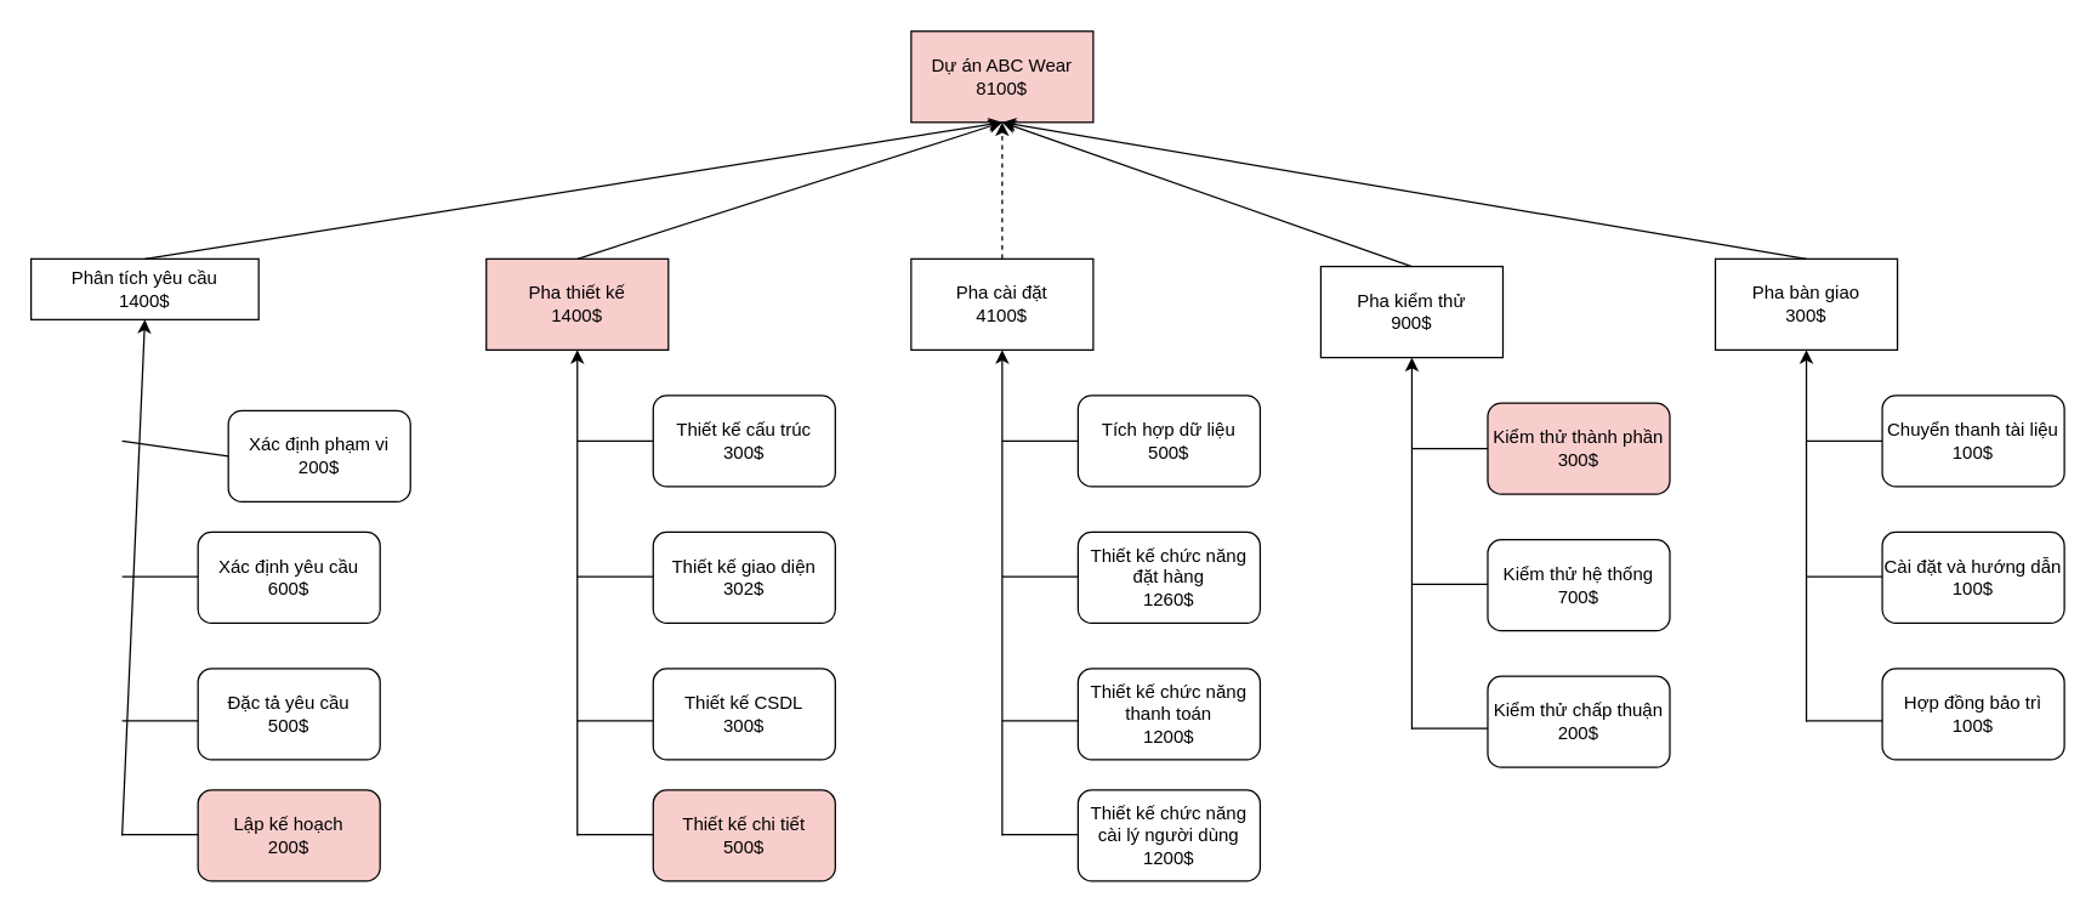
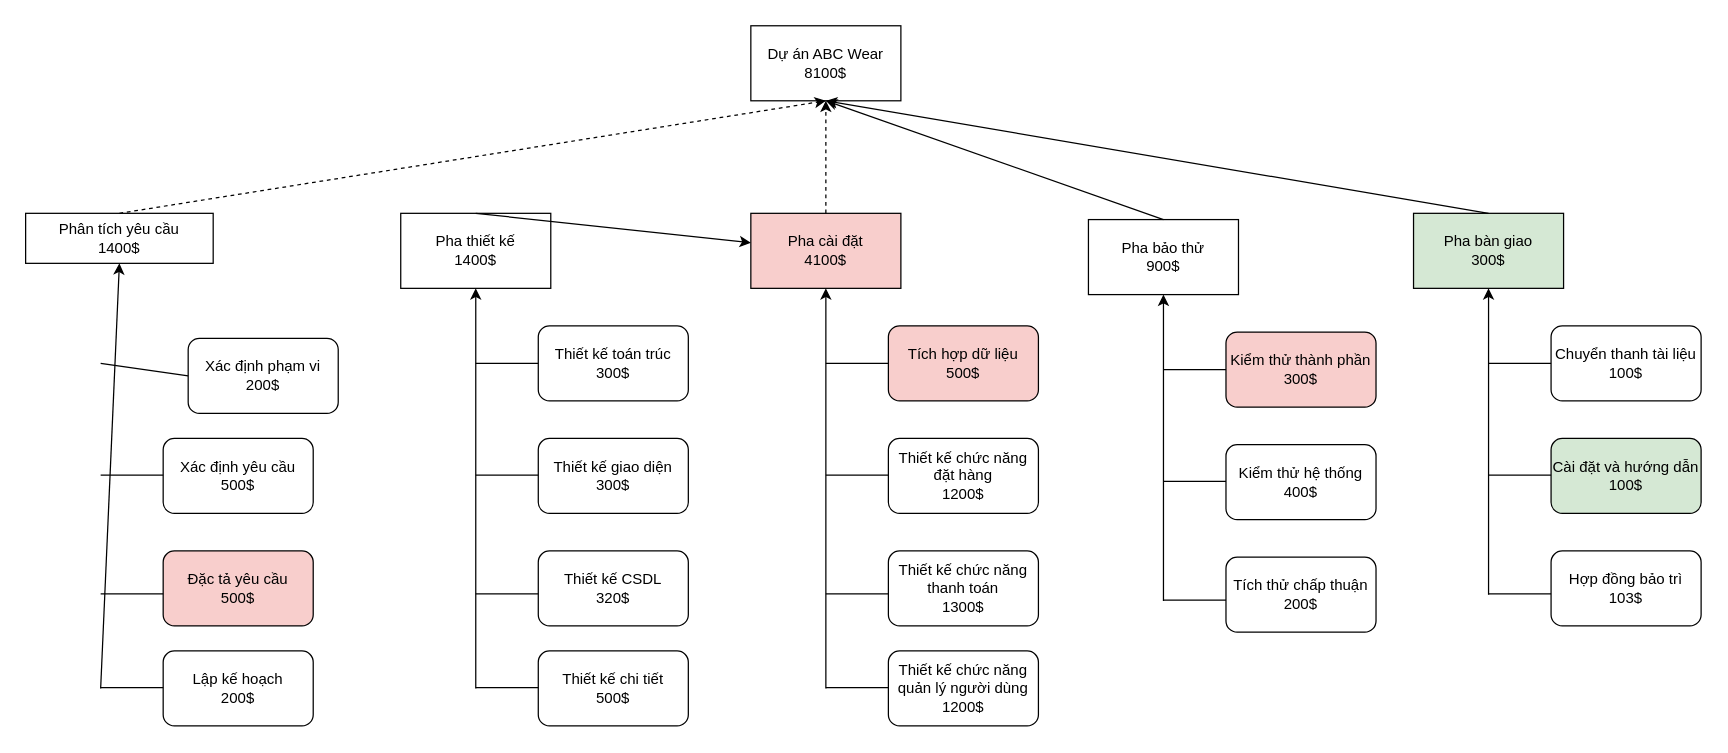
  <mxCell id="0" />
  <mxCell id="1" parent="0" />
  <mxCell id="2" value="Xác định phạm vi&lt;br&gt;200$" style="rounded=1;whiteSpace=wrap;html=1;" vertex="1" parent="1"><mxGeometry x="150" y="270" width="120" height="60" as="geometry" /></mxCell>
- <mxCell id="3" value="Xác định yêu cầu&lt;br&gt;600$" style="rounded=1;whiteSpace=wrap;html=1;" vertex="1" parent="1"><mxGeometry x="130" y="350" width="120" height="60" as="geometry" /></mxCell>
- <mxCell id="4" value="Đặc tả yêu cầu&lt;br&gt;500$" style="rounded=1;whiteSpace=wrap;html=1;" vertex="1" parent="1"><mxGeometry x="130" y="440" width="120" height="60" as="geometry" /></mxCell>
- <mxCell id="5" value="Lập kế hoạch&lt;br&gt;200$" style="rounded=1;whiteSpace=wrap;html=1;fillColor=#f8cecc;" vertex="1" parent="1"><mxGeometry x="130" y="520" width="120" height="60" as="geometry" /></mxCell>
+ <mxCell id="3" value="Xác định yêu cầu&lt;br&gt;500$" style="rounded=1;whiteSpace=wrap;html=1;" vertex="1" parent="1"><mxGeometry x="130" y="350" width="120" height="60" as="geometry" /></mxCell>
+ <mxCell id="4" value="Đặc tả yêu cầu&lt;br&gt;500$" style="rounded=1;whiteSpace=wrap;html=1;fillColor=#f8cecc;" vertex="1" parent="1"><mxGeometry x="130" y="440" width="120" height="60" as="geometry" /></mxCell>
+ <mxCell id="5" value="Lập kế hoạch&lt;br&gt;200$" style="rounded=1;whiteSpace=wrap;html=1;" vertex="1" parent="1"><mxGeometry x="130" y="520" width="120" height="60" as="geometry" /></mxCell>
  <mxCell id="6" value="Phân tích yêu cầu&lt;br&gt;1400$" style="rounded=0;whiteSpace=wrap;html=1;" vertex="1" parent="1"><mxGeometry x="20" y="170" width="150" height="40" as="geometry" /></mxCell>
- <mxCell id="7" value="Thiết kế cấu trúc&lt;br&gt;300$" style="rounded=1;whiteSpace=wrap;html=1;" vertex="1" parent="1"><mxGeometry x="430" y="260" width="120" height="60" as="geometry" /></mxCell>
- <mxCell id="8" value="Thiết kế giao diện&lt;br&gt;302$" style="rounded=1;whiteSpace=wrap;html=1;" vertex="1" parent="1"><mxGeometry x="430" y="350" width="120" height="60" as="geometry" /></mxCell>
- <mxCell id="9" value="Thiết kế CSDL&lt;br&gt;300$" style="rounded=1;whiteSpace=wrap;html=1;" vertex="1" parent="1"><mxGeometry x="430" y="440" width="120" height="60" as="geometry" /></mxCell>
- <mxCell id="10" value="Thiết kế chi tiết&lt;br&gt;500$" style="rounded=1;whiteSpace=wrap;html=1;fillColor=#f8cecc;" vertex="1" parent="1"><mxGeometry x="430" y="520" width="120" height="60" as="geometry" /></mxCell>
- <mxCell id="11" value="Pha thiết kế&lt;br&gt;1400$" style="rounded=0;whiteSpace=wrap;html=1;fillColor=#f8cecc;" vertex="1" parent="1"><mxGeometry x="320" y="170" width="120" height="60" as="geometry" /></mxCell>
- <mxCell id="12" value="Tích hợp dữ liệu&lt;br&gt;500$" style="rounded=1;whiteSpace=wrap;html=1;" vertex="1" parent="1"><mxGeometry x="710" y="260" width="120" height="60" as="geometry" /></mxCell>
- <mxCell id="13" value="Thiết kế chức năng đặt hàng&lt;br&gt;1260$" style="rounded=1;whiteSpace=wrap;html=1;" vertex="1" parent="1"><mxGeometry x="710" y="350" width="120" height="60" as="geometry" /></mxCell>
- <mxCell id="14" value="Thiết kế chức năng&lt;br&gt;thanh toán&lt;br&gt;1200$" style="rounded=1;whiteSpace=wrap;html=1;" vertex="1" parent="1"><mxGeometry x="710" y="440" width="120" height="60" as="geometry" /></mxCell>
- <mxCell id="15" value="Thiết kế chức năng&lt;br&gt;cài lý người dùng&lt;br&gt;1200$" style="rounded=1;whiteSpace=wrap;html=1;" vertex="1" parent="1"><mxGeometry x="710" y="520" width="120" height="60" as="geometry" /></mxCell>
- <mxCell id="16" value="Pha cài đặt&lt;br&gt;4100$" style="rounded=0;whiteSpace=wrap;html=1;" vertex="1" parent="1"><mxGeometry x="600" y="170" width="120" height="60" as="geometry" /></mxCell>
+ <mxCell id="7" value="Thiết kế toán trúc&lt;br&gt;300$" style="rounded=1;whiteSpace=wrap;html=1;" vertex="1" parent="1"><mxGeometry x="430" y="260" width="120" height="60" as="geometry" /></mxCell>
+ <mxCell id="8" value="Thiết kế giao diện&lt;br&gt;300$" style="rounded=1;whiteSpace=wrap;html=1;" vertex="1" parent="1"><mxGeometry x="430" y="350" width="120" height="60" as="geometry" /></mxCell>
+ <mxCell id="9" value="Thiết kế CSDL&lt;br&gt;320$" style="rounded=1;whiteSpace=wrap;html=1;" vertex="1" parent="1"><mxGeometry x="430" y="440" width="120" height="60" as="geometry" /></mxCell>
+ <mxCell id="10" value="Thiết kế chi tiết&lt;br&gt;500$" style="rounded=1;whiteSpace=wrap;html=1;" vertex="1" parent="1"><mxGeometry x="430" y="520" width="120" height="60" as="geometry" /></mxCell>
+ <mxCell id="11" value="Pha thiết kế&lt;br&gt;1400$" style="rounded=0;whiteSpace=wrap;html=1;" vertex="1" parent="1"><mxGeometry x="320" y="170" width="120" height="60" as="geometry" /></mxCell>
+ <mxCell id="12" value="Tích hợp dữ liệu&lt;br&gt;500$" style="rounded=1;whiteSpace=wrap;html=1;fillColor=#f8cecc;" vertex="1" parent="1"><mxGeometry x="710" y="260" width="120" height="60" as="geometry" /></mxCell>
+ <mxCell id="13" value="Thiết kế chức năng đặt hàng&lt;br&gt;1200$" style="rounded=1;whiteSpace=wrap;html=1;" vertex="1" parent="1"><mxGeometry x="710" y="350" width="120" height="60" as="geometry" /></mxCell>
+ <mxCell id="14" value="Thiết kế chức năng&lt;br&gt;thanh toán&lt;br&gt;1300$" style="rounded=1;whiteSpace=wrap;html=1;" vertex="1" parent="1"><mxGeometry x="710" y="440" width="120" height="60" as="geometry" /></mxCell>
+ <mxCell id="15" value="Thiết kế chức năng&lt;br&gt;quản lý người dùng&lt;br&gt;1200$" style="rounded=1;whiteSpace=wrap;html=1;" vertex="1" parent="1"><mxGeometry x="710" y="520" width="120" height="60" as="geometry" /></mxCell>
+ <mxCell id="16" value="Pha cài đặt&lt;br&gt;4100$" style="rounded=0;whiteSpace=wrap;html=1;fillColor=#f8cecc;" vertex="1" parent="1"><mxGeometry x="600" y="170" width="120" height="60" as="geometry" /></mxCell>
  <mxCell id="17" value="Kiểm thử thành phần&lt;br&gt;300$" style="rounded=1;whiteSpace=wrap;html=1;fillColor=#f8cecc;" vertex="1" parent="1"><mxGeometry x="980" y="265" width="120" height="60" as="geometry" /></mxCell>
- <mxCell id="18" value="Kiểm thử hệ thống&lt;br&gt;700$" style="rounded=1;whiteSpace=wrap;html=1;" vertex="1" parent="1"><mxGeometry x="980" y="355" width="120" height="60" as="geometry" /></mxCell>
- <mxCell id="19" value="Kiểm thử chấp thuận&lt;br&gt;200$" style="rounded=1;whiteSpace=wrap;html=1;" vertex="1" parent="1"><mxGeometry x="980" y="445" width="120" height="60" as="geometry" /></mxCell>
- <mxCell id="20" value="Pha kiểm thử&lt;br&gt;900$" style="rounded=0;whiteSpace=wrap;html=1;" vertex="1" parent="1"><mxGeometry x="870" y="175" width="120" height="60" as="geometry" /></mxCell>
+ <mxCell id="18" value="Kiểm thử hệ thống&lt;br&gt;400$" style="rounded=1;whiteSpace=wrap;html=1;" vertex="1" parent="1"><mxGeometry x="980" y="355" width="120" height="60" as="geometry" /></mxCell>
+ <mxCell id="19" value="Tích thử chấp thuận&lt;br&gt;200$" style="rounded=1;whiteSpace=wrap;html=1;" vertex="1" parent="1"><mxGeometry x="980" y="445" width="120" height="60" as="geometry" /></mxCell>
+ <mxCell id="20" value="Pha bảo thử&lt;br&gt;900$" style="rounded=0;whiteSpace=wrap;html=1;" vertex="1" parent="1"><mxGeometry x="870" y="175" width="120" height="60" as="geometry" /></mxCell>
  <mxCell id="21" value="Chuyển thanh tài liệu&lt;br&gt;100$" style="rounded=1;whiteSpace=wrap;html=1;" vertex="1" parent="1"><mxGeometry x="1240" y="260" width="120" height="60" as="geometry" /></mxCell>
- <mxCell id="22" value="Cài đặt và hướng dẫn&lt;br&gt;100$" style="rounded=1;whiteSpace=wrap;html=1;" vertex="1" parent="1"><mxGeometry x="1240" y="350" width="120" height="60" as="geometry" /></mxCell>
- <mxCell id="23" value="Hợp đồng bảo trì&lt;br&gt;100$" style="rounded=1;whiteSpace=wrap;html=1;" vertex="1" parent="1"><mxGeometry x="1240" y="440" width="120" height="60" as="geometry" /></mxCell>
- <mxCell id="24" value="Pha bàn giao&lt;br&gt;300$" style="rounded=0;whiteSpace=wrap;html=1;" vertex="1" parent="1"><mxGeometry x="1130" y="170" width="120" height="60" as="geometry" /></mxCell>
- <mxCell id="25" value="Dự án ABC Wear&lt;br&gt;8100$" style="rounded=0;whiteSpace=wrap;html=1;fillColor=#f8cecc;" vertex="1" parent="1"><mxGeometry x="600" y="20" width="120" height="60" as="geometry" /></mxCell>
- <mxCell id="26" value="" style="endArrow=classic;html=1;rounded=0;exitX=0.5;exitY=0;exitDx=0;exitDy=0;entryX=0.5;entryY=1;entryDx=0;entryDy=0;" edge="1" parent="1" source="6" target="25"><mxGeometry width="50" height="50" relative="1" as="geometry"><mxPoint x="440" y="70" as="sourcePoint" /><mxPoint x="490" y="20" as="targetPoint" /></mxGeometry></mxCell>
+ <mxCell id="22" value="Cài đặt và hướng dẫn&lt;br&gt;100$" style="rounded=1;whiteSpace=wrap;html=1;fillColor=#d5e8d4;" vertex="1" parent="1"><mxGeometry x="1240" y="350" width="120" height="60" as="geometry" /></mxCell>
+ <mxCell id="23" value="Hợp đồng bảo trì&lt;br&gt;103$" style="rounded=1;whiteSpace=wrap;html=1;" vertex="1" parent="1"><mxGeometry x="1240" y="440" width="120" height="60" as="geometry" /></mxCell>
+ <mxCell id="24" value="Pha bàn giao&lt;br&gt;300$" style="rounded=0;whiteSpace=wrap;html=1;fillColor=#d5e8d4;" vertex="1" parent="1"><mxGeometry x="1130" y="170" width="120" height="60" as="geometry" /></mxCell>
+ <mxCell id="25" value="Dự án ABC Wear&lt;br&gt;8100$" style="rounded=0;whiteSpace=wrap;html=1;" vertex="1" parent="1"><mxGeometry x="600" y="20" width="120" height="60" as="geometry" /></mxCell>
+ <mxCell id="26" value="" style="endArrow=classic;html=1;rounded=0;exitX=0.5;exitY=0;exitDx=0;exitDy=0;entryX=0.5;entryY=1;entryDx=0;entryDy=0;dashed=1;" edge="1" parent="1" source="6" target="25"><mxGeometry width="50" height="50" relative="1" as="geometry"><mxPoint x="440" y="70" as="sourcePoint" /><mxPoint x="490" y="20" as="targetPoint" /></mxGeometry></mxCell>
  <mxCell id="27" value="" style="endArrow=classic;html=1;rounded=0;exitX=0.5;exitY=0;exitDx=0;exitDy=0;" edge="1" parent="1" source="20"><mxGeometry width="50" height="50" relative="1" as="geometry"><mxPoint x="100" y="190" as="sourcePoint" /><mxPoint x="660" y="80" as="targetPoint" /></mxGeometry></mxCell>
- <mxCell id="28" value="" style="endArrow=classic;html=1;rounded=0;exitX=0.5;exitY=0;exitDx=0;exitDy=0;entryX=0.5;entryY=1;entryDx=0;entryDy=0;" edge="1" parent="1" source="11" target="25"><mxGeometry width="50" height="50" relative="1" as="geometry"><mxPoint x="110" y="200" as="sourcePoint" /><mxPoint x="690" y="110" as="targetPoint" /></mxGeometry></mxCell>
+ <mxCell id="28" value="" style="endArrow=classic;html=1;rounded=0;exitX=0.5;exitY=0;exitDx=0;exitDy=0;" edge="1" parent="1" source="11" target="16"><mxGeometry width="50" height="50" relative="1" as="geometry"><mxPoint x="110" y="200" as="sourcePoint" /><mxPoint x="690" y="110" as="targetPoint" /></mxGeometry></mxCell>
  <mxCell id="29" value="" style="endArrow=classic;html=1;rounded=0;exitX=0.5;exitY=0;exitDx=0;exitDy=0;entryX=0.5;entryY=1;entryDx=0;entryDy=0;dashed=1;" edge="1" parent="1" source="16" target="25"><mxGeometry width="50" height="50" relative="1" as="geometry"><mxPoint x="120" y="210" as="sourcePoint" /><mxPoint x="700" y="120" as="targetPoint" /></mxGeometry></mxCell>
  <mxCell id="30" value="" style="endArrow=classic;html=1;rounded=0;exitX=0.5;exitY=0;exitDx=0;exitDy=0;" edge="1" parent="1" source="24"><mxGeometry width="50" height="50" relative="1" as="geometry"><mxPoint x="130" y="220" as="sourcePoint" /><mxPoint x="660" y="80" as="targetPoint" /></mxGeometry></mxCell>
  <mxCell id="31" value="" style="endArrow=classic;html=1;rounded=0;entryX=0.5;entryY=1;entryDx=0;entryDy=0;" edge="1" parent="1" target="6"><mxGeometry width="50" height="50" relative="1" as="geometry"><mxPoint x="80" y="550" as="sourcePoint" /><mxPoint x="380" y="420" as="targetPoint" /></mxGeometry></mxCell>
  <mxCell id="32" value="" style="endArrow=none;html=1;rounded=0;exitX=0;exitY=0.5;exitDx=0;exitDy=0;" edge="1" parent="1" source="2"><mxGeometry width="50" height="50" relative="1" as="geometry"><mxPoint x="330" y="470" as="sourcePoint" /><mxPoint x="80" y="290" as="targetPoint" /></mxGeometry></mxCell>
  <mxCell id="33" value="" style="endArrow=none;html=1;rounded=0;exitX=0;exitY=0.5;exitDx=0;exitDy=0;" edge="1" parent="1"><mxGeometry width="50" height="50" relative="1" as="geometry"><mxPoint x="130" y="379.29" as="sourcePoint" /><mxPoint x="80" y="379.29" as="targetPoint" /></mxGeometry></mxCell>
  <mxCell id="34" value="" style="endArrow=none;html=1;rounded=0;exitX=0;exitY=0.5;exitDx=0;exitDy=0;" edge="1" parent="1"><mxGeometry width="50" height="50" relative="1" as="geometry"><mxPoint x="130" y="474.29" as="sourcePoint" /><mxPoint x="80" y="474.29" as="targetPoint" /></mxGeometry></mxCell>
  <mxCell id="35" value="" style="endArrow=none;html=1;rounded=0;exitX=0;exitY=0.5;exitDx=0;exitDy=0;" edge="1" parent="1"><mxGeometry width="50" height="50" relative="1" as="geometry"><mxPoint x="130" y="549.29" as="sourcePoint" /><mxPoint x="80" y="549.29" as="targetPoint" /></mxGeometry></mxCell>
  <mxCell id="36" value="" style="endArrow=classic;html=1;rounded=0;entryX=0.5;entryY=1;entryDx=0;entryDy=0;" edge="1" parent="1"><mxGeometry width="50" height="50" relative="1" as="geometry"><mxPoint x="380" y="550" as="sourcePoint" /><mxPoint x="380" y="230" as="targetPoint" /></mxGeometry></mxCell>
  <mxCell id="37" value="" style="endArrow=none;html=1;rounded=0;exitX=0;exitY=0.5;exitDx=0;exitDy=0;" edge="1" parent="1"><mxGeometry width="50" height="50" relative="1" as="geometry"><mxPoint x="430" y="290" as="sourcePoint" /><mxPoint x="380" y="290" as="targetPoint" /></mxGeometry></mxCell>
  <mxCell id="38" value="" style="endArrow=none;html=1;rounded=0;exitX=0;exitY=0.5;exitDx=0;exitDy=0;" edge="1" parent="1"><mxGeometry width="50" height="50" relative="1" as="geometry"><mxPoint x="430" y="379.29" as="sourcePoint" /><mxPoint x="380" y="379.29" as="targetPoint" /></mxGeometry></mxCell>
  <mxCell id="39" value="" style="endArrow=none;html=1;rounded=0;exitX=0;exitY=0.5;exitDx=0;exitDy=0;" edge="1" parent="1"><mxGeometry width="50" height="50" relative="1" as="geometry"><mxPoint x="430" y="474.29" as="sourcePoint" /><mxPoint x="380" y="474.29" as="targetPoint" /></mxGeometry></mxCell>
  <mxCell id="40" value="" style="endArrow=none;html=1;rounded=0;exitX=0;exitY=0.5;exitDx=0;exitDy=0;" edge="1" parent="1"><mxGeometry width="50" height="50" relative="1" as="geometry"><mxPoint x="430" y="549.29" as="sourcePoint" /><mxPoint x="380" y="549.29" as="targetPoint" /></mxGeometry></mxCell>
  <mxCell id="41" value="" style="endArrow=classic;html=1;rounded=0;entryX=0.5;entryY=1;entryDx=0;entryDy=0;" edge="1" parent="1"><mxGeometry width="50" height="50" relative="1" as="geometry"><mxPoint x="660" y="550" as="sourcePoint" /><mxPoint x="660" y="230" as="targetPoint" /></mxGeometry></mxCell>
  <mxCell id="42" value="" style="endArrow=none;html=1;rounded=0;exitX=0;exitY=0.5;exitDx=0;exitDy=0;" edge="1" parent="1"><mxGeometry width="50" height="50" relative="1" as="geometry"><mxPoint x="710" y="290" as="sourcePoint" /><mxPoint x="660" y="290" as="targetPoint" /></mxGeometry></mxCell>
  <mxCell id="43" value="" style="endArrow=none;html=1;rounded=0;exitX=0;exitY=0.5;exitDx=0;exitDy=0;" edge="1" parent="1"><mxGeometry width="50" height="50" relative="1" as="geometry"><mxPoint x="710" y="379.29" as="sourcePoint" /><mxPoint x="660" y="379.29" as="targetPoint" /></mxGeometry></mxCell>
  <mxCell id="44" value="" style="endArrow=none;html=1;rounded=0;exitX=0;exitY=0.5;exitDx=0;exitDy=0;" edge="1" parent="1"><mxGeometry width="50" height="50" relative="1" as="geometry"><mxPoint x="710" y="474.29" as="sourcePoint" /><mxPoint x="660" y="474.29" as="targetPoint" /></mxGeometry></mxCell>
  <mxCell id="45" value="" style="endArrow=none;html=1;rounded=0;exitX=0;exitY=0.5;exitDx=0;exitDy=0;" edge="1" parent="1"><mxGeometry width="50" height="50" relative="1" as="geometry"><mxPoint x="710" y="549.29" as="sourcePoint" /><mxPoint x="660" y="549.29" as="targetPoint" /></mxGeometry></mxCell>
  <mxCell id="46" value="" style="endArrow=classic;html=1;rounded=0;entryX=0.5;entryY=1;entryDx=0;entryDy=0;" edge="1" parent="1"><mxGeometry width="50" height="50" relative="1" as="geometry"><mxPoint x="930" y="480" as="sourcePoint" /><mxPoint x="930" y="235" as="targetPoint" /></mxGeometry></mxCell>
  <mxCell id="47" value="" style="endArrow=none;html=1;rounded=0;exitX=0;exitY=0.5;exitDx=0;exitDy=0;" edge="1" parent="1"><mxGeometry width="50" height="50" relative="1" as="geometry"><mxPoint x="980" y="295" as="sourcePoint" /><mxPoint x="930" y="295" as="targetPoint" /></mxGeometry></mxCell>
  <mxCell id="48" value="" style="endArrow=none;html=1;rounded=0;exitX=0;exitY=0.5;exitDx=0;exitDy=0;" edge="1" parent="1"><mxGeometry width="50" height="50" relative="1" as="geometry"><mxPoint x="980" y="384.29" as="sourcePoint" /><mxPoint x="930" y="384.29" as="targetPoint" /></mxGeometry></mxCell>
  <mxCell id="49" value="" style="endArrow=none;html=1;rounded=0;exitX=0;exitY=0.5;exitDx=0;exitDy=0;" edge="1" parent="1"><mxGeometry width="50" height="50" relative="1" as="geometry"><mxPoint x="980" y="479.29" as="sourcePoint" /><mxPoint x="930" y="479.29" as="targetPoint" /></mxGeometry></mxCell>
  <mxCell id="50" value="" style="endArrow=classic;html=1;rounded=0;entryX=0.5;entryY=1;entryDx=0;entryDy=0;" edge="1" parent="1"><mxGeometry width="50" height="50" relative="1" as="geometry"><mxPoint x="1190" y="475" as="sourcePoint" /><mxPoint x="1190" y="230" as="targetPoint" /></mxGeometry></mxCell>
  <mxCell id="51" value="" style="endArrow=none;html=1;rounded=0;exitX=0;exitY=0.5;exitDx=0;exitDy=0;" edge="1" parent="1"><mxGeometry width="50" height="50" relative="1" as="geometry"><mxPoint x="1240" y="290" as="sourcePoint" /><mxPoint x="1190" y="290" as="targetPoint" /></mxGeometry></mxCell>
  <mxCell id="52" value="" style="endArrow=none;html=1;rounded=0;exitX=0;exitY=0.5;exitDx=0;exitDy=0;" edge="1" parent="1"><mxGeometry width="50" height="50" relative="1" as="geometry"><mxPoint x="1240" y="379.29" as="sourcePoint" /><mxPoint x="1190" y="379.29" as="targetPoint" /></mxGeometry></mxCell>
  <mxCell id="53" value="" style="endArrow=none;html=1;rounded=0;exitX=0;exitY=0.5;exitDx=0;exitDy=0;" edge="1" parent="1"><mxGeometry width="50" height="50" relative="1" as="geometry"><mxPoint x="1240" y="474.29" as="sourcePoint" /><mxPoint x="1190" y="474.29" as="targetPoint" /></mxGeometry></mxCell>
